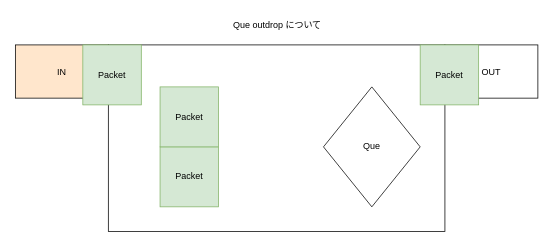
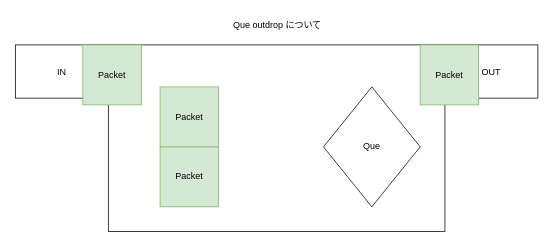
  <mxCell id="0" />
  <mxCell id="1" parent="0" />
  <mxCell id="2" value="" style="rounded=0;whiteSpace=wrap;html=1;" parent="1" vertex="1"><mxGeometry x="144" y="59" width="449" height="249" as="geometry" /></mxCell>
  <mxCell id="3" value="OUT" style="rounded=0;whiteSpace=wrap;html=1;" parent="1" vertex="1"><mxGeometry x="593" y="59" width="124" height="71" as="geometry" /></mxCell>
  <mxCell id="4" value="Packet" style="whiteSpace=wrap;html=1;fillColor=#d5e8d4;strokeColor=#82b366;" parent="1" vertex="1"><mxGeometry x="213" y="195" width="78" height="80" as="geometry" /></mxCell>
  <mxCell id="5" value="Que" style="rhombus;whiteSpace=wrap;html=1;" parent="1" vertex="1"><mxGeometry x="431" y="115" width="129" height="160" as="geometry" /></mxCell>
  <mxCell id="6" value="Que outdrop について" style="text;html=1;align=center;verticalAlign=middle;resizable=0;points=[];autosize=1;strokeColor=none;fillColor=none;" parent="1" vertex="1"><mxGeometry x="299" y="20" width="139" height="26" as="geometry" /></mxCell>
- <mxCell id="7" value="IN" style="rounded=0;whiteSpace=wrap;html=1;fillColor=#ffe6cc;" parent="1" vertex="1"><mxGeometry x="20" y="59" width="124" height="71" as="geometry" /></mxCell>
+ <mxCell id="7" value="IN" style="rounded=0;whiteSpace=wrap;html=1;" parent="1" vertex="1"><mxGeometry x="20" y="59" width="124" height="71" as="geometry" /></mxCell>
  <mxCell id="8" value="Packet" style="whiteSpace=wrap;html=1;fillColor=#d5e8d4;strokeColor=#82b366;" parent="1" vertex="1"><mxGeometry x="560" y="59" width="78" height="80" as="geometry" /></mxCell>
  <mxCell id="9" value="Packet" style="whiteSpace=wrap;html=1;fillColor=#d5e8d4;strokeColor=#82b366;" parent="1" vertex="1"><mxGeometry x="213" y="115" width="78" height="80" as="geometry" /></mxCell>
  <mxCell id="10" value="Packet" style="whiteSpace=wrap;html=1;fillColor=#d5e8d4;strokeColor=#82b366;" vertex="1" parent="1"><mxGeometry x="110" y="59" width="78" height="80" as="geometry" /></mxCell>
